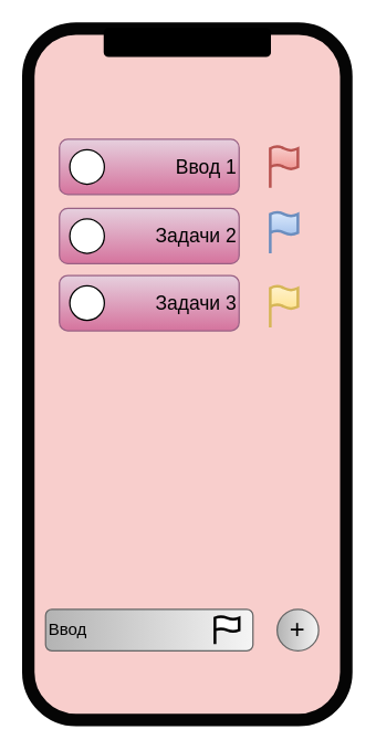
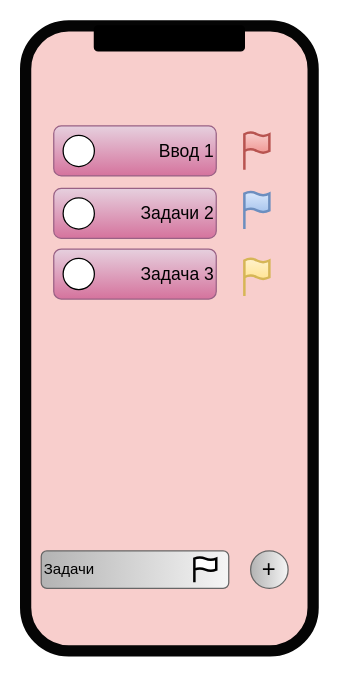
  <mxCell id="0" />
  <mxCell id="1" parent="0" />
  <mxCell id="2" value="" style="rounded=1;whiteSpace=wrap;html=1;fillColor=#f8cecc;strokeColor=light-dark(#050505, #d7817e);strokeWidth=9;" parent="1" vertex="1"><mxGeometry x="20" y="20" width="230" height="500" as="geometry" /></mxCell>
  <mxCell id="3" value="" style="rounded=1;whiteSpace=wrap;html=1;strokeColor=default;fillColor=#000000;" vertex="1" parent="1"><mxGeometry x="75" y="20" width="120" height="20" as="geometry" /></mxCell>
- <mxCell id="4" value="Ввод" style="rounded=1;whiteSpace=wrap;html=1;align=left;fillColor=#f5f5f5;gradientColor=#b3b3b3;strokeColor=#666666;gradientDirection=west;" vertex="1" parent="1"><mxGeometry x="32.5" y="440" width="150" height="30" as="geometry" /></mxCell>
+ <mxCell id="4" value="Задачи" style="rounded=1;whiteSpace=wrap;html=1;align=left;fillColor=#f5f5f5;gradientColor=#b3b3b3;strokeColor=#666666;gradientDirection=west;" vertex="1" parent="1"><mxGeometry x="32.5" y="440" width="150" height="30" as="geometry" /></mxCell>
  <mxCell id="5" value="&lt;font style=&quot;font-size: 19px;&quot;&gt;+&lt;/font&gt;" style="ellipse;whiteSpace=wrap;html=1;aspect=fixed;fillColor=#f5f5f5;gradientColor=#b3b3b3;strokeColor=#666666;gradientDirection=west;" vertex="1" parent="1"><mxGeometry x="200" y="440" width="30" height="30" as="geometry" /></mxCell>
  <mxCell id="6" value="&lt;font style=&quot;font-size: 14px;&quot;&gt;Ввод 1&lt;/font&gt;" style="rounded=1;whiteSpace=wrap;html=1;align=right;fillColor=#e6d0de;strokeColor=#996185;gradientColor=#d5739d;" vertex="1" parent="1"><mxGeometry x="42.5" y="100" width="130" height="40" as="geometry" /></mxCell>
  <mxCell id="7" value="&lt;font style=&quot;font-size: 14px;&quot;&gt;Задачи 2&lt;/font&gt;" style="rounded=1;whiteSpace=wrap;html=1;align=right;fillColor=#e6d0de;gradientColor=#d5739d;strokeColor=#996185;" vertex="1" parent="1"><mxGeometry x="42.5" y="150" width="130" height="40" as="geometry" /></mxCell>
- <mxCell id="8" value="&lt;font style=&quot;font-size: 14px;&quot;&gt;Задачи 3&lt;/font&gt;" style="rounded=1;whiteSpace=wrap;html=1;align=right;fillColor=#e6d0de;gradientColor=#d5739d;strokeColor=#996185;" vertex="1" parent="1"><mxGeometry x="42.5" y="198.5" width="130" height="40" as="geometry" /></mxCell>
+ <mxCell id="8" value="&lt;font style=&quot;font-size: 14px;&quot;&gt;Задача 3&lt;/font&gt;" style="rounded=1;whiteSpace=wrap;html=1;align=right;fillColor=#e6d0de;gradientColor=#d5739d;strokeColor=#996185;" vertex="1" parent="1"><mxGeometry x="42.5" y="198.5" width="130" height="40" as="geometry" /></mxCell>
  <mxCell id="9" value="" style="ellipse;whiteSpace=wrap;html=1;aspect=fixed;" vertex="1" parent="1"><mxGeometry x="50" y="107.5" width="25" height="25" as="geometry" /></mxCell>
  <mxCell id="10" value="" style="ellipse;whiteSpace=wrap;html=1;aspect=fixed;" vertex="1" parent="1"><mxGeometry x="50" y="157.5" width="25" height="25" as="geometry" /></mxCell>
  <mxCell id="11" value="" style="ellipse;whiteSpace=wrap;html=1;aspect=fixed;" vertex="1" parent="1"><mxGeometry x="50" y="206" width="25" height="25" as="geometry" /></mxCell>
  <mxCell id="12" value="" style="html=1;verticalLabelPosition=bottom;align=center;labelBackgroundColor=#ffffff;verticalAlign=top;strokeWidth=2;strokeColor=#b85450;shadow=0;dashed=0;shape=mxgraph.ios7.icons.flag;fillColor=#f8cecc;gradientColor=#ea6b66;" vertex="1" parent="1"><mxGeometry x="195" y="105" width="20" height="30" as="geometry" /></mxCell>
  <mxCell id="13" value="" style="html=1;verticalLabelPosition=bottom;align=center;labelBackgroundColor=#ffffff;verticalAlign=top;strokeWidth=2;strokeColor=#6c8ebf;shadow=0;dashed=0;shape=mxgraph.ios7.icons.flag;fillColor=#dae8fc;gradientColor=#7ea6e0;" vertex="1" parent="1"><mxGeometry x="195" y="152.5" width="20" height="30" as="geometry" /></mxCell>
  <mxCell id="14" value="" style="html=1;verticalLabelPosition=bottom;align=center;labelBackgroundColor=#ffffff;verticalAlign=top;strokeWidth=2;strokeColor=#d6b656;shadow=0;dashed=0;shape=mxgraph.ios7.icons.flag;fillColor=#fff2cc;gradientColor=#ffd966;" vertex="1" parent="1"><mxGeometry x="195" y="206" width="20" height="30" as="geometry" /></mxCell>
  <mxCell id="15" value="" style="html=1;verticalLabelPosition=bottom;align=center;labelBackgroundColor=#ffffff;verticalAlign=top;strokeWidth=2;shadow=0;dashed=0;shape=mxgraph.ios7.icons.flag;" vertex="1" parent="1"><mxGeometry x="155" y="445" width="17.5" height="20" as="geometry" /></mxCell>
